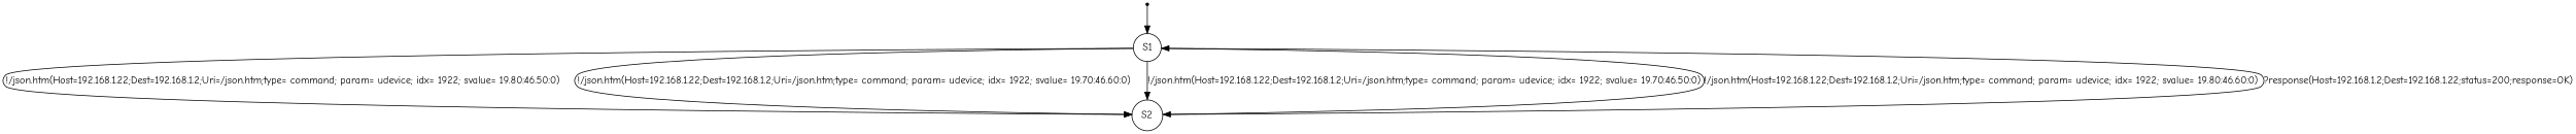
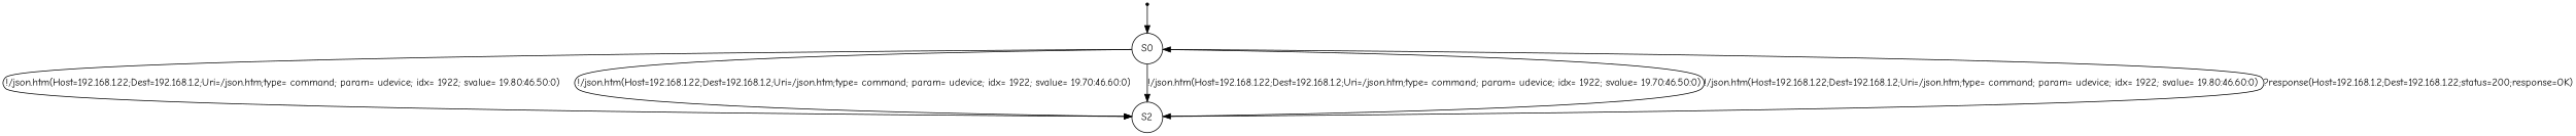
  digraph {
    fontname="Comic Neue"
    node [shape=circle fontname="Comic Neue"]
    edge [fontname="Comic Neue"]
    S00 [shape=point]
-   n2 [label=S1]
+   n2 [label=S0]
    n3 [label=S2]
    S00 -> n2
    n2 -> n3 [label="!/json.htm(Host=192.168.1.22;Dest=192.168.1.2;Uri=/json.htm;type= command; param= udevice; idx= 1922; svalue= 19.80:46.50:0)"]
    n2 -> n3 [label="!/json.htm(Host=192.168.1.22;Dest=192.168.1.2;Uri=/json.htm;type= command; param= udevice; idx= 1922; svalue= 19.70:46.60:0)"]
    n2 -> n3 [label="!/json.htm(Host=192.168.1.22;Dest=192.168.1.2;Uri=/json.htm;type= command; param= udevice; idx= 1922; svalue= 19.70:46.50:0)"]
    n2 -> n3 [label="!/json.htm(Host=192.168.1.22;Dest=192.168.1.2;Uri=/json.htm;type= command; param= udevice; idx= 1922; svalue= 19.80:46.60:0)"]
    n3 -> n2 [label="?response(Host=192.168.1.2;Dest=192.168.1.22;status=200;response=OK)"]
  }
